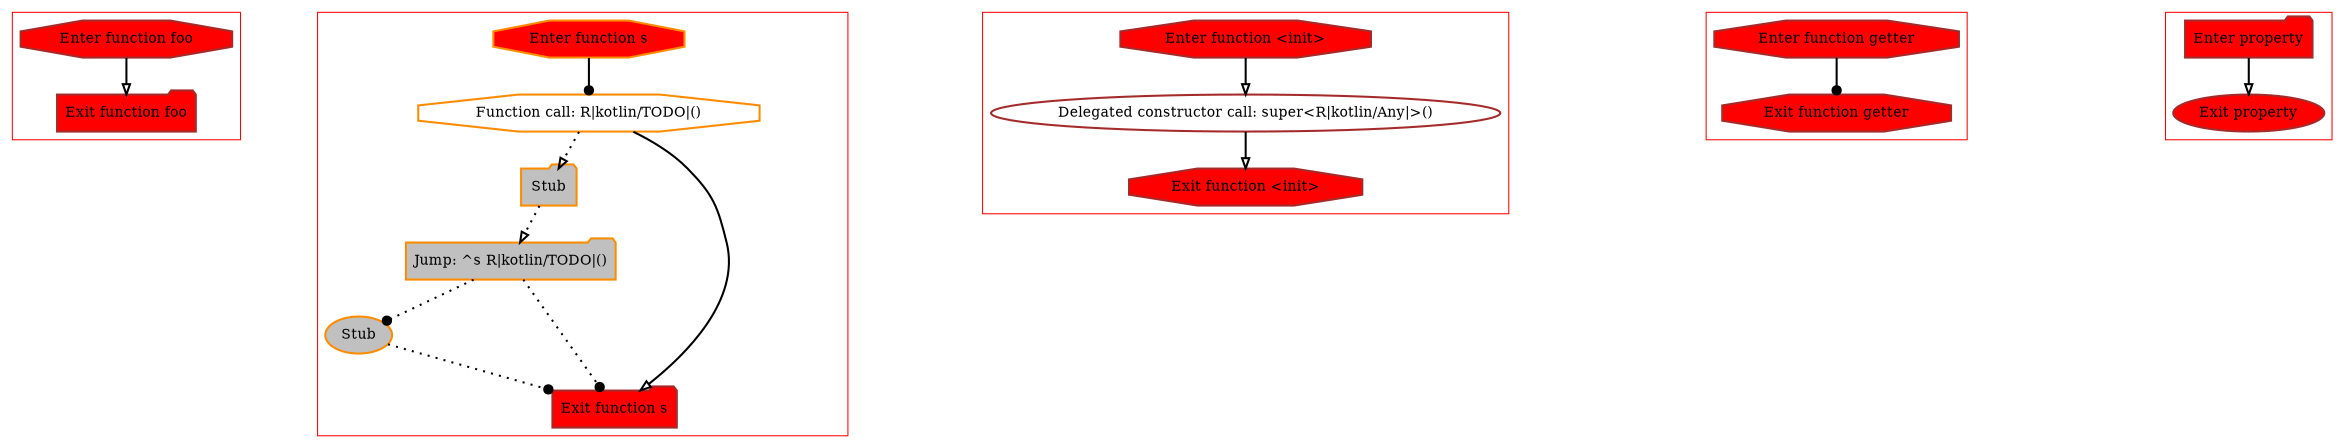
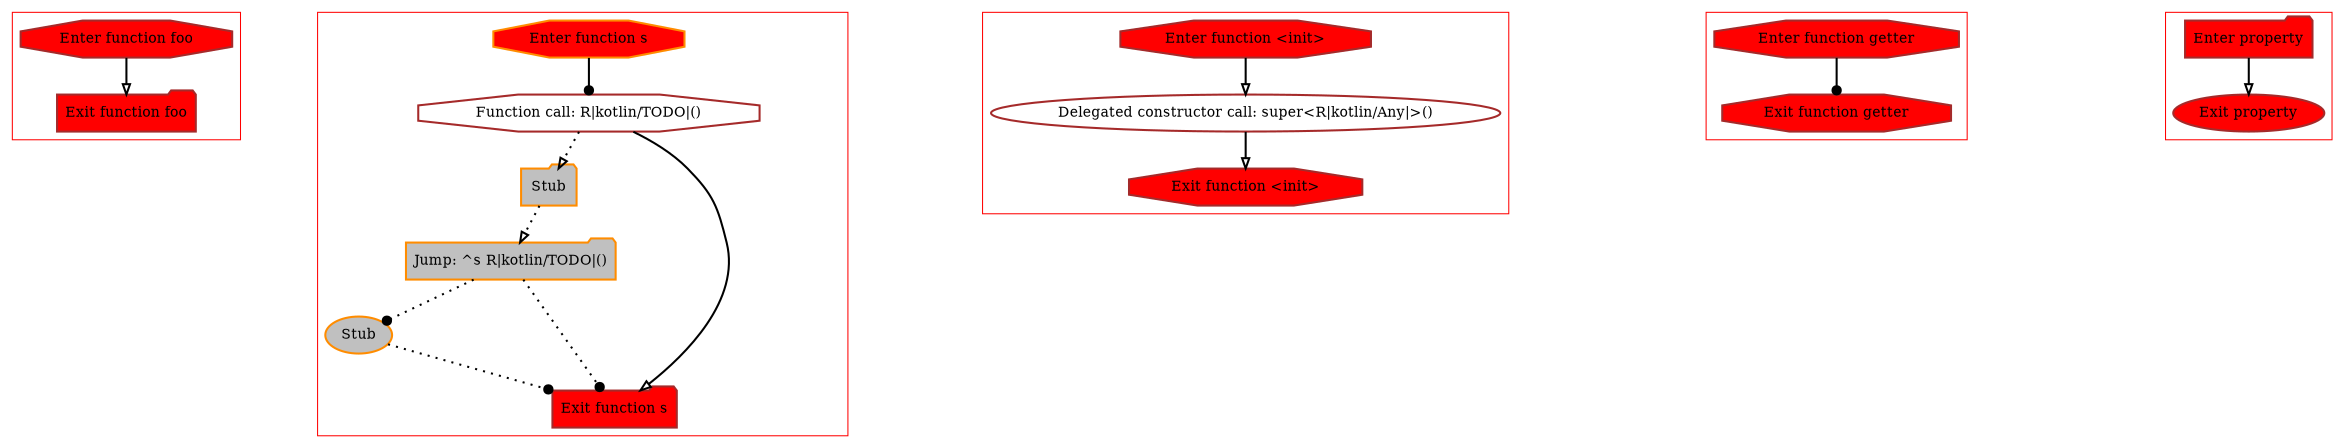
  digraph {
    nodesep=3
    node [fillcolor=red penwidth=2 shape=octagon style=filled color=brown]
    edge [penwidth=2 arrowhead=onormal]
    n1 [label="Enter function foo"]
    n2 [label="Exit function foo" shape=folder]
    n3 [label="Enter function s" color=darkorange]
-   n4 [label="Function call: R|kotlin/TODO|()" color=darkorange fillcolor="" style=""]
+   n4 [label="Function call: R|kotlin/TODO|()" fillcolor="" style=""]
    n5 [fillcolor=gray label=Stub shape=folder color=darkorange]
    n6 [fillcolor=gray label="Jump: ^s R|kotlin/TODO|()" shape=folder color=darkorange]
    n7 [fillcolor=gray label=Stub shape=ellipse color=darkorange]
    n8 [label="Exit function s" shape=folder]
    n9 [label="Enter function <init>"]
    n10 [label="Delegated constructor call: super<R|kotlin/Any|>()" shape=ellipse fillcolor="" style=""]
    n11 [label="Exit function <init>"]
    n12 [label="Enter function getter"]
    n13 [label="Exit function getter"]
    n14 [label="Enter property" shape=folder]
    n15 [label="Exit property" shape=ellipse]
    subgraph cluster_1 {
      color=red
      n1
      n2
    }
    subgraph cluster_2 {
      color=red
      n3
      n4
      n5
      n6
      n7
      n8
    }
    subgraph cluster_3 {
      color=red
      n9
      n10
      n11
    }
    subgraph cluster_4 {
      color=red
      n12
      n13
    }
    subgraph cluster_5 {
      color=red
      n14
      n15
    }
    n1 -> n2
    n3 -> n4 [arrowhead=dot]
    n4 -> n5 [style=dotted]
    n4 -> n8
    n5 -> n6 [style=dotted]
    n6 -> n7 [style=dotted arrowhead=dot]
    n6 -> n8 [style=dotted arrowhead=dot]
    n7 -> n8 [style=dotted arrowhead=dot]
    n9 -> n10
    n10 -> n11
    n12 -> n13 [arrowhead=dot]
    n14 -> n15
  }
